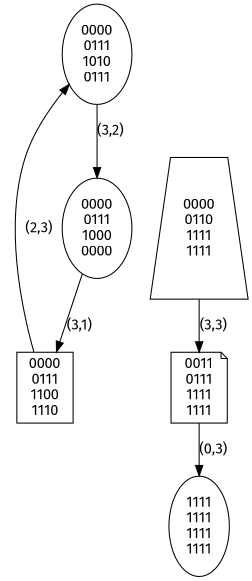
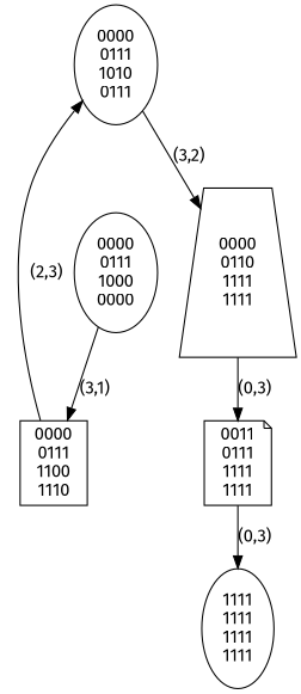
  digraph {
    fontname="Fira Sans"
    node [fontname="Fira Sans" shape=ellipse]
    edge [fontname="Fira Sans"]
    n1 [label="1111\n1111\n1111\n1111\n"]
    n2 [label="0011\n0111\n1111\n1111\n" shape=note]
    n3 [label="0000\n0110\n1111\n1111\n" shape=trapezium]
    n4 [label="0000\n0111\n1100\n1110\n" shape=box]
    n5 [label="0000\n0111\n1010\n0111\n"]
    n6 [label="0000\n0111\n1000\n0000\n"]
    n2 -> n1 [label="(0,3)"]
-   n3 -> n2 [label="(3,3)"]
+   n3 -> n2 [label="(0,3)"]
    n4 -> n5 [label="(2,3)"]
-   n5 -> n6 [label="(3,2)"]
+   n5 -> n3 [label="(3,2)"]
    n6 -> n4 [label="(3,1)"]
  }
